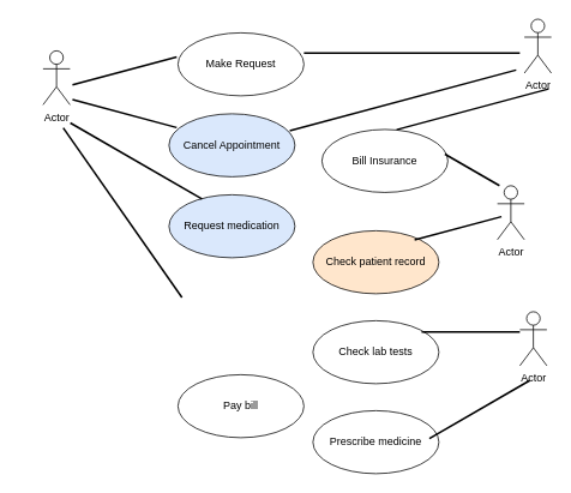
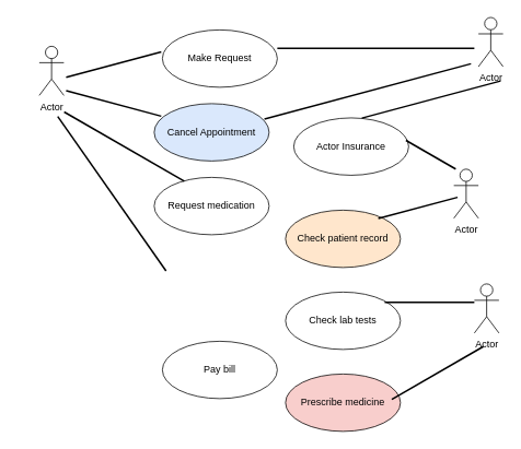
  <mxCell id="0" />
  <mxCell id="1" parent="0" />
  <mxCell id="2" value="Actor" style="shape=umlActor;verticalLabelPosition=bottom;verticalAlign=top;html=1;" vertex="1" parent="1"><mxGeometry x="47" y="56" width="30" height="60" as="geometry" /></mxCell>
  <mxCell id="3" value="Actor" style="shape=umlActor;verticalLabelPosition=bottom;verticalAlign=top;html=1;" vertex="1" parent="1"><mxGeometry x="552" y="205.95" width="30" height="60" as="geometry" /></mxCell>
  <mxCell id="4" value="Actor" style="shape=umlActor;verticalLabelPosition=bottom;verticalAlign=top;html=1;" vertex="1" parent="1"><mxGeometry x="577" y="346" width="30" height="60" as="geometry" /></mxCell>
  <mxCell id="5" value="Actor" style="shape=umlActor;verticalLabelPosition=bottom;verticalAlign=top;html=1;" vertex="1" parent="1"><mxGeometry x="582" y="20.82" width="30" height="60" as="geometry" /></mxCell>
  <mxCell id="6" value="Make Request" style="ellipse;whiteSpace=wrap;html=1;" vertex="1" parent="1"><mxGeometry x="197" y="36" width="140" height="70" as="geometry" /></mxCell>
- <mxCell id="7" value="Bill Insurance" style="ellipse;whiteSpace=wrap;html=1;" vertex="1" parent="1"><mxGeometry x="357" y="143.41" width="140" height="70" as="geometry" /></mxCell>
+ <mxCell id="7" value="Actor Insurance" style="ellipse;whiteSpace=wrap;html=1;" vertex="1" parent="1"><mxGeometry x="357" y="143.41" width="140" height="70" as="geometry" /></mxCell>
  <mxCell id="8" value="Cancel Appointment" style="ellipse;whiteSpace=wrap;html=1;fillColor=#dae8fc;" vertex="1" parent="1"><mxGeometry x="187" y="126" width="140" height="70" as="geometry" /></mxCell>
  <mxCell id="9" value="Pay bill" style="ellipse;whiteSpace=wrap;html=1;" vertex="1" parent="1"><mxGeometry x="197" y="416" width="140" height="70" as="geometry" /></mxCell>
  <mxCell id="10" value="Check patient record" style="ellipse;whiteSpace=wrap;html=1;fillColor=#ffe6cc;" vertex="1" parent="1"><mxGeometry x="347" y="256" width="140" height="70" as="geometry" /></mxCell>
- <mxCell id="11" value="Prescribe medicine" style="ellipse;whiteSpace=wrap;html=1;" vertex="1" parent="1"><mxGeometry x="347" y="456" width="140" height="70" as="geometry" /></mxCell>
- <mxCell id="12" value="Request medication" style="ellipse;whiteSpace=wrap;html=1;fillColor=#dae8fc;" vertex="1" parent="1"><mxGeometry x="187" y="216" width="140" height="70" as="geometry" /></mxCell>
+ <mxCell id="11" value="Prescribe medicine" style="ellipse;whiteSpace=wrap;html=1;fillColor=#f8cecc;" vertex="1" parent="1"><mxGeometry x="347" y="456" width="140" height="70" as="geometry" /></mxCell>
+ <mxCell id="12" value="Request medication" style="ellipse;whiteSpace=wrap;html=1;" vertex="1" parent="1"><mxGeometry x="187" y="216" width="140" height="70" as="geometry" /></mxCell>
  <mxCell id="13" value="Check lab tests" style="ellipse;whiteSpace=wrap;html=1;" vertex="1" parent="1"><mxGeometry x="347" y="356" width="140" height="70" as="geometry" /></mxCell>
  <mxCell id="14" value="" style="line;strokeWidth=2;html=1;rotation=15;" vertex="1" parent="1"><mxGeometry x="77.68" y="120.82" width="120" height="10" as="geometry" /></mxCell>
  <mxCell id="15" value="" style="line;strokeWidth=2;html=1;rotation=55;" vertex="1" parent="1"><mxGeometry x="20.45" y="230.95" width="230" height="10" as="geometry" /></mxCell>
  <mxCell id="16" value="" style="line;strokeWidth=2;html=1;rotation=30;" vertex="1" parent="1"><mxGeometry x="66.03" y="173.41" width="168.98" height="10" as="geometry" /></mxCell>
  <mxCell id="17" value="" style="line;strokeWidth=2;html=1;rotation=-15;" vertex="1" parent="1"><mxGeometry x="77.68" y="56" width="120" height="44.82" as="geometry" /></mxCell>
  <mxCell id="18" value="" style="line;strokeWidth=2;html=1;rotation=0;" vertex="1" parent="1"><mxGeometry x="337" y="36" width="240" height="44.82" as="geometry" /></mxCell>
  <mxCell id="19" value="" style="line;strokeWidth=2;html=1;rotation=-15;" vertex="1" parent="1"><mxGeometry x="316.84" y="88.65" width="260.51" height="44.82" as="geometry" /></mxCell>
  <mxCell id="20" value="" style="line;strokeWidth=2;html=1;rotation=-15;" vertex="1" parent="1"><mxGeometry x="437" y="98.59" width="175" height="44.82" as="geometry" /></mxCell>
  <mxCell id="21" value="" style="line;strokeWidth=2;html=1;rotation=-15;" vertex="1" parent="1"><mxGeometry x="458.28" y="230.84" width="100" height="44.82" as="geometry" /></mxCell>
  <mxCell id="22" value="" style="line;strokeWidth=2;html=1;rotation=30;" vertex="1" parent="1"><mxGeometry x="489.01" y="165.91" width="70" height="44.82" as="geometry" /></mxCell>
  <mxCell id="23" value="" style="line;strokeWidth=2;html=1;rotation=-30;" vertex="1" parent="1"><mxGeometry x="467.79" y="432.28" width="128.72" height="44.82" as="geometry" /></mxCell>
  <mxCell id="24" value="" style="line;strokeWidth=2;html=1;rotation=0;" vertex="1" parent="1"><mxGeometry x="467.79" y="346" width="109.21" height="44.82" as="geometry" /></mxCell>
